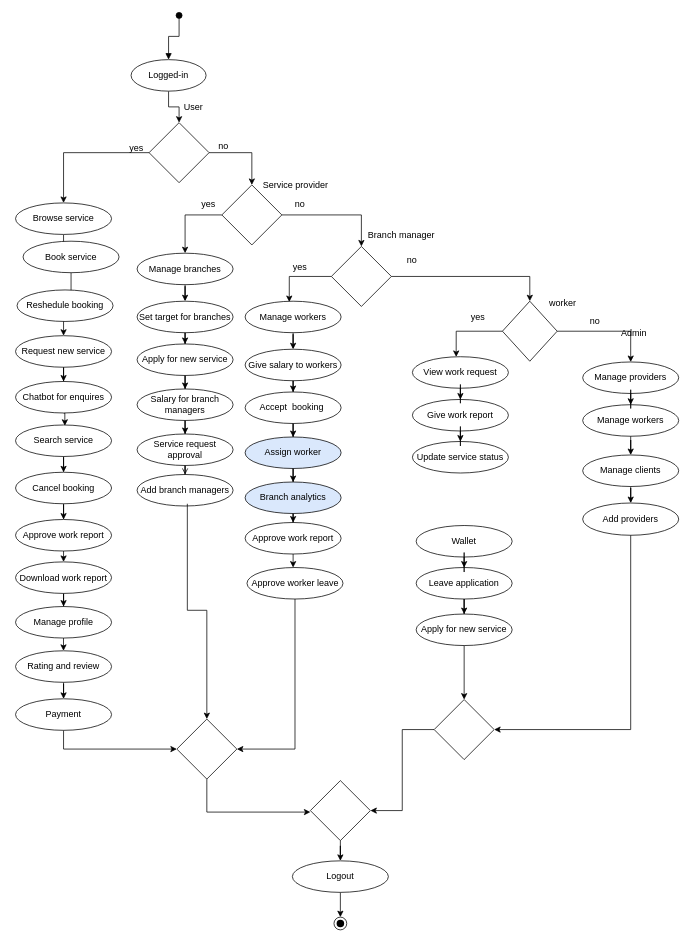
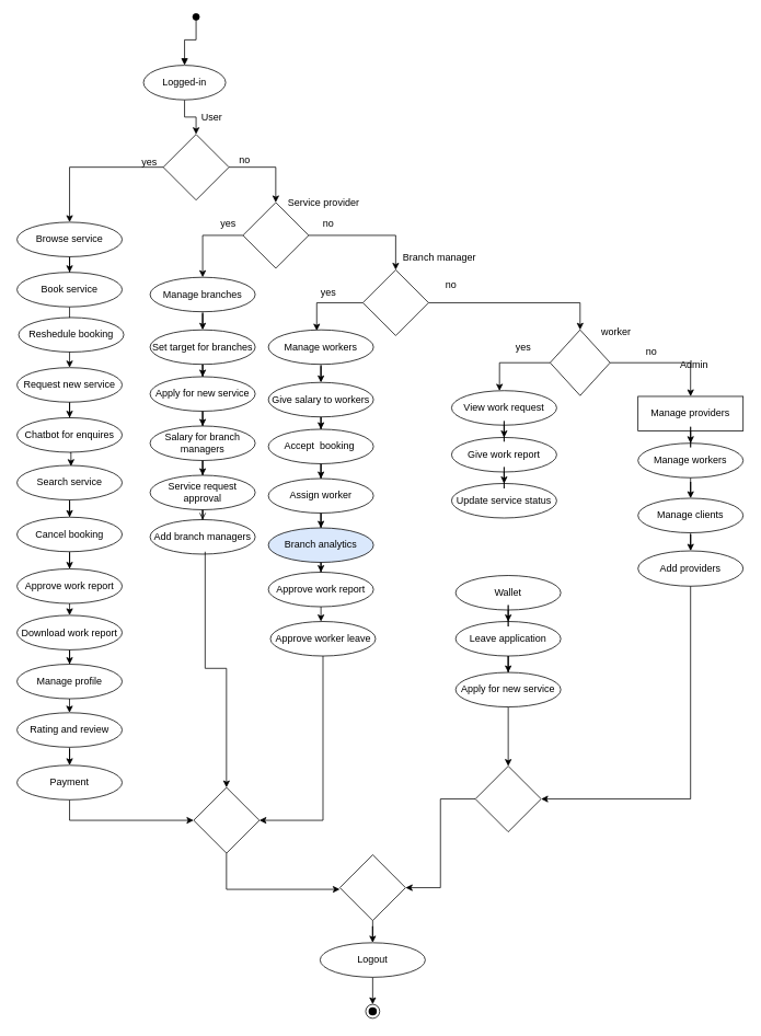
  <mxCell id="0" />
  <mxCell id="1" parent="0" />
  <mxCell id="2" value="" style="html=1;verticalAlign=bottom;startArrow=oval;endArrow=block;startSize=8;edgeStyle=elbowEdgeStyle;elbow=vertical;curved=0;rounded=0;entryX=0.5;entryY=0;entryDx=0;entryDy=0;" parent="1" target="4" edge="1"><mxGeometry relative="1" as="geometry"><mxPoint x="238" y="20" as="sourcePoint" /><mxPoint x="301" y="76" as="targetPoint" /><Array as="points"><mxPoint x="361" y="48" /></Array></mxGeometry></mxCell>
  <mxCell id="3" value="" style="edgeStyle=orthogonalEdgeStyle;rounded=0;orthogonalLoop=1;jettySize=auto;html=1;" parent="1" source="4" target="7" edge="1"><mxGeometry relative="1" as="geometry" /></mxCell>
  <mxCell id="4" value="Logged-in" style="ellipse;whiteSpace=wrap;html=1;" parent="1" vertex="1"><mxGeometry x="174" y="79" width="100" height="42" as="geometry" /></mxCell>
  <mxCell id="5" style="edgeStyle=orthogonalEdgeStyle;rounded=0;orthogonalLoop=1;jettySize=auto;html=1;entryX=0.5;entryY=0;entryDx=0;entryDy=0;" parent="1" source="7" target="10" edge="1"><mxGeometry relative="1" as="geometry" /></mxCell>
  <mxCell id="6" style="edgeStyle=orthogonalEdgeStyle;rounded=0;orthogonalLoop=1;jettySize=auto;html=1;exitX=1;exitY=0.5;exitDx=0;exitDy=0;" parent="1" source="7" target="22" edge="1"><mxGeometry relative="1" as="geometry"><mxPoint x="325.333" y="247.333" as="targetPoint" /></mxGeometry></mxCell>
  <mxCell id="7" value="" style="rhombus;whiteSpace=wrap;html=1;" parent="1" vertex="1"><mxGeometry x="198" y="163" width="80" height="80" as="geometry" /></mxCell>
  <mxCell id="8" value="User" style="text;html=1;align=center;verticalAlign=middle;resizable=0;points=[];autosize=1;strokeColor=none;fillColor=none;" parent="1" vertex="1"><mxGeometry x="235" y="129" width="43" height="26" as="geometry" /></mxCell>
  <mxCell id="9" value="" style="edgeStyle=orthogonalEdgeStyle;rounded=0;orthogonalLoop=1;jettySize=auto;html=1;" parent="1" source="10" target="12" edge="1"><mxGeometry relative="1" as="geometry" /></mxCell>
  <mxCell id="10" value="Browse service" style="ellipse;whiteSpace=wrap;html=1;" parent="1" vertex="1"><mxGeometry x="20" y="270" width="128" height="42" as="geometry" /></mxCell>
  <mxCell id="11" value="" style="edgeStyle=orthogonalEdgeStyle;rounded=0;orthogonalLoop=1;jettySize=auto;html=1;" edge="1" parent="1" source="12" target="71"><mxGeometry relative="1" as="geometry" /></mxCell>
- <mxCell id="12" value="Book service" style="ellipse;whiteSpace=wrap;html=1;" parent="1" vertex="1"><mxGeometry x="30" y="321" width="128" height="42" as="geometry" /></mxCell>
+ <mxCell id="12" value="Book service" style="ellipse;whiteSpace=wrap;html=1;" parent="1" vertex="1"><mxGeometry x="20" y="331" width="128" height="42" as="geometry" /></mxCell>
  <mxCell id="13" value="" style="edgeStyle=orthogonalEdgeStyle;rounded=0;orthogonalLoop=1;jettySize=auto;html=1;exitX=0.5;exitY=1;exitDx=0;exitDy=0;" parent="1" source="66" target="33" edge="1"><mxGeometry relative="1" as="geometry" /></mxCell>
  <mxCell id="14" value="yes" style="text;html=1;align=center;verticalAlign=middle;resizable=0;points=[];autosize=1;strokeColor=none;fillColor=none;" parent="1" vertex="1"><mxGeometry x="162" y="184" width="37" height="26" as="geometry" /></mxCell>
  <mxCell id="15" value="" style="group" parent="1" vertex="1" connectable="0"><mxGeometry x="444.5" y="1189" width="17" height="50" as="geometry" /></mxCell>
  <mxCell id="16" value="" style="ellipse;whiteSpace=wrap;html=1;aspect=fixed;" parent="15" vertex="1"><mxGeometry y="33" width="17" height="17" as="geometry" /></mxCell>
  <mxCell id="17" value="" style="shape=ellipse;fillColor=#000000;strokeColor=none;html=1;sketch=0;" parent="15" vertex="1"><mxGeometry x="3.5" y="36.5" width="10" height="10" as="geometry" /></mxCell>
  <mxCell id="18" value="" style="endArrow=classic;html=1;rounded=0;exitX=0.5;exitY=1;exitDx=0;exitDy=0;entryX=0.5;entryY=0;entryDx=0;entryDy=0;" parent="15" target="16" edge="1"><mxGeometry width="50" height="50" relative="1" as="geometry"><mxPoint x="8.5" as="sourcePoint" /><mxPoint x="52" y="-9" as="targetPoint" /></mxGeometry></mxCell>
  <mxCell id="19" value="no" style="text;html=1;align=center;verticalAlign=middle;resizable=0;points=[];autosize=1;strokeColor=none;fillColor=none;" parent="1" vertex="1"><mxGeometry x="281" y="181" width="31" height="26" as="geometry" /></mxCell>
  <mxCell id="20" style="edgeStyle=orthogonalEdgeStyle;rounded=0;orthogonalLoop=1;jettySize=auto;html=1;exitX=0;exitY=0.5;exitDx=0;exitDy=0;entryX=0.5;entryY=0;entryDx=0;entryDy=0;" parent="1" source="22" target="76" edge="1"><mxGeometry relative="1" as="geometry"><mxPoint x="246.8" y="337.6" as="targetPoint" /></mxGeometry></mxCell>
  <mxCell id="21" style="edgeStyle=orthogonalEdgeStyle;rounded=0;orthogonalLoop=1;jettySize=auto;html=1;entryX=0.5;entryY=0;entryDx=0;entryDy=0;" parent="1" source="22" target="28" edge="1"><mxGeometry relative="1" as="geometry" /></mxCell>
  <mxCell id="22" value="" style="rhombus;whiteSpace=wrap;html=1;" parent="1" vertex="1"><mxGeometry x="295" y="246" width="80" height="80" as="geometry" /></mxCell>
  <mxCell id="23" value="Service provider" style="text;html=1;align=center;verticalAlign=middle;resizable=0;points=[];autosize=1;strokeColor=none;fillColor=none;" parent="1" vertex="1"><mxGeometry x="340" y="233" width="105" height="26" as="geometry" /></mxCell>
  <mxCell id="24" value="yes" style="text;html=1;align=center;verticalAlign=middle;resizable=0;points=[];autosize=1;strokeColor=none;fillColor=none;" parent="1" vertex="1"><mxGeometry x="258" y="259" width="37" height="26" as="geometry" /></mxCell>
  <mxCell id="25" value="no" style="text;html=1;align=center;verticalAlign=middle;resizable=0;points=[];autosize=1;strokeColor=none;fillColor=none;" parent="1" vertex="1"><mxGeometry x="383" y="259" width="31" height="26" as="geometry" /></mxCell>
  <mxCell id="26" style="edgeStyle=orthogonalEdgeStyle;rounded=0;orthogonalLoop=1;jettySize=auto;html=1;entryX=0.5;entryY=0;entryDx=0;entryDy=0;" edge="1" parent="1" source="28" target="45"><mxGeometry relative="1" as="geometry" /></mxCell>
  <mxCell id="27" value="" style="edgeStyle=orthogonalEdgeStyle;rounded=0;orthogonalLoop=1;jettySize=auto;html=1;entryX=0.46;entryY=0.025;entryDx=0;entryDy=0;entryPerimeter=0;exitX=0;exitY=0.5;exitDx=0;exitDy=0;" edge="1" parent="1" source="28" target="88"><mxGeometry relative="1" as="geometry" /></mxCell>
  <mxCell id="28" value="" style="rhombus;whiteSpace=wrap;html=1;" parent="1" vertex="1"><mxGeometry x="441" y="328" width="80" height="80" as="geometry" /></mxCell>
  <mxCell id="29" value="worker" style="text;html=1;align=center;verticalAlign=middle;resizable=0;points=[];autosize=1;strokeColor=none;fillColor=none;" parent="1" vertex="1"><mxGeometry x="722" y="391" width="54" height="26" as="geometry" /></mxCell>
  <mxCell id="30" value="yes" style="text;html=1;align=center;verticalAlign=middle;resizable=0;points=[];autosize=1;strokeColor=none;fillColor=none;" parent="1" vertex="1"><mxGeometry x="380" y="343" width="37" height="26" as="geometry" /></mxCell>
  <mxCell id="31" value="Logout" style="ellipse;whiteSpace=wrap;html=1;" parent="1" vertex="1"><mxGeometry x="389" y="1147" width="128" height="42" as="geometry" /></mxCell>
  <mxCell id="32" style="edgeStyle=orthogonalEdgeStyle;rounded=0;orthogonalLoop=1;jettySize=auto;html=1;entryX=0;entryY=0.525;entryDx=0;entryDy=0;entryPerimeter=0;exitX=0.5;exitY=1;exitDx=0;exitDy=0;" edge="1" parent="1" source="33" target="110"><mxGeometry relative="1" as="geometry"><mxPoint x="275" y="1154.952" as="targetPoint" /></mxGeometry></mxCell>
  <mxCell id="33" value="" style="rhombus;whiteSpace=wrap;html=1;" parent="1" vertex="1"><mxGeometry x="235" y="958" width="80" height="80" as="geometry" /></mxCell>
  <mxCell id="34" value="" style="group" vertex="1" connectable="0" parent="1"><mxGeometry x="776" y="415" width="128" height="298" as="geometry" /></mxCell>
  <mxCell id="35" value="no" style="text;html=1;align=center;verticalAlign=middle;resizable=0;points=[];autosize=1;strokeColor=none;fillColor=none;" parent="34" vertex="1"><mxGeometry width="31" height="26" as="geometry" /></mxCell>
  <mxCell id="36" value="Admin" style="text;html=1;align=center;verticalAlign=middle;resizable=0;points=[];autosize=1;strokeColor=none;fillColor=none;" parent="34" vertex="1"><mxGeometry x="42" y="16" width="52" height="26" as="geometry" /></mxCell>
- <mxCell id="37" value="Manage providers" style="ellipse;whiteSpace=wrap;html=1;" parent="34" vertex="1"><mxGeometry y="67" width="128" height="42" as="geometry" /></mxCell>
+ <mxCell id="37" value="Manage providers" style="whiteSpace=wrap;html=1;rounded=0;" parent="34" vertex="1"><mxGeometry y="67" width="128" height="42" as="geometry" /></mxCell>
  <mxCell id="38" value="Manage workers" style="ellipse;whiteSpace=wrap;html=1;" parent="34" vertex="1"><mxGeometry y="124" width="128" height="42" as="geometry" /></mxCell>
  <mxCell id="39" value="" style="edgeStyle=orthogonalEdgeStyle;rounded=0;orthogonalLoop=1;jettySize=auto;html=1;" parent="34" source="37" target="38" edge="1"><mxGeometry relative="1" as="geometry" /></mxCell>
  <mxCell id="40" value="Manage clients" style="ellipse;whiteSpace=wrap;html=1;" parent="34" vertex="1"><mxGeometry y="191" width="128" height="42" as="geometry" /></mxCell>
  <mxCell id="41" value="" style="edgeStyle=orthogonalEdgeStyle;rounded=0;orthogonalLoop=1;jettySize=auto;html=1;" parent="34" source="38" target="40" edge="1"><mxGeometry relative="1" as="geometry" /></mxCell>
  <mxCell id="42" value="Add providers" style="ellipse;whiteSpace=wrap;html=1;" parent="34" vertex="1"><mxGeometry y="255" width="128" height="43" as="geometry" /></mxCell>
  <mxCell id="43" value="" style="edgeStyle=orthogonalEdgeStyle;rounded=0;orthogonalLoop=1;jettySize=auto;html=1;" parent="34" source="40" target="42" edge="1"><mxGeometry relative="1" as="geometry" /></mxCell>
  <mxCell id="44" style="edgeStyle=orthogonalEdgeStyle;rounded=0;orthogonalLoop=1;jettySize=auto;html=1;entryX=0.5;entryY=0;entryDx=0;entryDy=0;" edge="1" parent="1" source="45" target="37"><mxGeometry relative="1" as="geometry" /></mxCell>
  <mxCell id="45" value="" style="rhombus;whiteSpace=wrap;html=1;" vertex="1" parent="1"><mxGeometry x="669" y="401" width="73" height="80" as="geometry" /></mxCell>
  <mxCell id="46" value="no" style="text;html=1;align=center;verticalAlign=middle;resizable=0;points=[];autosize=1;strokeColor=none;fillColor=none;" vertex="1" parent="1"><mxGeometry x="532" y="333" width="31" height="26" as="geometry" /></mxCell>
  <mxCell id="47" value="yes" style="text;html=1;align=center;verticalAlign=middle;resizable=0;points=[];autosize=1;strokeColor=none;fillColor=none;" vertex="1" parent="1"><mxGeometry x="617" y="409" width="37" height="26" as="geometry" /></mxCell>
  <mxCell id="48" value="" style="group" vertex="1" connectable="0" parent="1"><mxGeometry x="549" y="475" width="128" height="155" as="geometry" /></mxCell>
  <mxCell id="49" value="View work request" style="ellipse;whiteSpace=wrap;html=1;" parent="48" vertex="1"><mxGeometry width="128" height="42" as="geometry" /></mxCell>
  <mxCell id="50" value="Give work report" style="ellipse;whiteSpace=wrap;html=1;" parent="48" vertex="1"><mxGeometry y="57" width="128" height="42" as="geometry" /></mxCell>
  <mxCell id="51" value="" style="edgeStyle=orthogonalEdgeStyle;rounded=0;orthogonalLoop=1;jettySize=auto;html=1;entryX=0.5;entryY=0;entryDx=0;entryDy=0;" parent="48" source="49" target="50" edge="1"><mxGeometry relative="1" as="geometry" /></mxCell>
  <mxCell id="52" value="Update service status" style="ellipse;whiteSpace=wrap;html=1;" parent="48" vertex="1"><mxGeometry y="113" width="128" height="42" as="geometry" /></mxCell>
  <mxCell id="53" value="" style="edgeStyle=orthogonalEdgeStyle;rounded=0;orthogonalLoop=1;jettySize=auto;html=1;" parent="48" source="50" target="52" edge="1"><mxGeometry relative="1" as="geometry" /></mxCell>
  <mxCell id="54" style="edgeStyle=orthogonalEdgeStyle;rounded=0;orthogonalLoop=1;jettySize=auto;html=1;entryX=0.456;entryY=0.006;entryDx=0;entryDy=0;entryPerimeter=0;exitX=0;exitY=0.5;exitDx=0;exitDy=0;" parent="1" source="45" target="49" edge="1"><mxGeometry relative="1" as="geometry" /></mxCell>
  <mxCell id="55" value="Reshedule booking" style="ellipse;whiteSpace=wrap;html=1;" vertex="1" parent="1"><mxGeometry x="22" y="386" width="128" height="42" as="geometry" /></mxCell>
  <mxCell id="56" value="" style="group" vertex="1" connectable="0" parent="1"><mxGeometry x="20" y="566" width="128" height="407" as="geometry" /></mxCell>
  <mxCell id="57" value="Search service" style="ellipse;whiteSpace=wrap;html=1;" parent="56" vertex="1"><mxGeometry width="128" height="42" as="geometry" /></mxCell>
  <mxCell id="58" value="Cancel booking" style="ellipse;whiteSpace=wrap;html=1;" parent="56" vertex="1"><mxGeometry y="63" width="128" height="42" as="geometry" /></mxCell>
  <mxCell id="59" value="" style="edgeStyle=orthogonalEdgeStyle;rounded=0;orthogonalLoop=1;jettySize=auto;html=1;" parent="56" source="57" target="58" edge="1"><mxGeometry relative="1" as="geometry" /></mxCell>
  <mxCell id="60" value="Approve work report" style="ellipse;whiteSpace=wrap;html=1;" parent="56" vertex="1"><mxGeometry y="126" width="128" height="42" as="geometry" /></mxCell>
  <mxCell id="61" value="" style="edgeStyle=orthogonalEdgeStyle;rounded=0;orthogonalLoop=1;jettySize=auto;html=1;entryX=0.5;entryY=0;entryDx=0;entryDy=0;" parent="56" source="58" target="60" edge="1"><mxGeometry relative="1" as="geometry" /></mxCell>
  <mxCell id="62" value="" style="edgeStyle=orthogonalEdgeStyle;rounded=0;orthogonalLoop=1;jettySize=auto;html=1;entryX=0.5;entryY=0;entryDx=0;entryDy=0;" edge="1" parent="56" source="63" target="65"><mxGeometry relative="1" as="geometry" /></mxCell>
  <mxCell id="63" value="Download work report" style="ellipse;whiteSpace=wrap;html=1;" parent="56" vertex="1"><mxGeometry y="182.5" width="128" height="42" as="geometry" /></mxCell>
  <mxCell id="64" value="" style="edgeStyle=orthogonalEdgeStyle;rounded=0;orthogonalLoop=1;jettySize=auto;html=1;" edge="1" parent="56"><mxGeometry relative="1" as="geometry"><mxPoint x="63.93" y="284" as="sourcePoint" /><mxPoint x="63.93" y="301" as="targetPoint" /></mxGeometry></mxCell>
  <mxCell id="65" value="Manage profile" style="ellipse;whiteSpace=wrap;html=1;" parent="56" vertex="1"><mxGeometry y="242" width="128" height="42" as="geometry" /></mxCell>
  <mxCell id="66" value="Payment" style="ellipse;whiteSpace=wrap;html=1;" parent="56" vertex="1"><mxGeometry y="365" width="128" height="42" as="geometry" /></mxCell>
  <mxCell id="67" value="" style="edgeStyle=orthogonalEdgeStyle;rounded=0;orthogonalLoop=1;jettySize=auto;html=1;" parent="56" source="68" target="66" edge="1"><mxGeometry relative="1" as="geometry" /></mxCell>
  <mxCell id="68" value="Rating and review" style="ellipse;whiteSpace=wrap;html=1;" parent="56" vertex="1"><mxGeometry y="301" width="128" height="42" as="geometry" /></mxCell>
  <mxCell id="69" value="" style="endArrow=classic;html=1;rounded=0;entryX=0.5;entryY=0;entryDx=0;entryDy=0;exitX=0.5;exitY=1;exitDx=0;exitDy=0;" edge="1" parent="56" source="60" target="63"><mxGeometry width="50" height="50" relative="1" as="geometry"><mxPoint x="136" y="207" as="sourcePoint" /><mxPoint x="186" y="157" as="targetPoint" /></mxGeometry></mxCell>
  <mxCell id="70" value="" style="edgeStyle=orthogonalEdgeStyle;rounded=0;orthogonalLoop=1;jettySize=auto;html=1;" edge="1" parent="1" source="71" target="73"><mxGeometry relative="1" as="geometry" /></mxCell>
  <mxCell id="71" value="Request new service" style="ellipse;whiteSpace=wrap;html=1;" vertex="1" parent="1"><mxGeometry x="20" y="447" width="128" height="42" as="geometry" /></mxCell>
  <mxCell id="72" value="" style="edgeStyle=orthogonalEdgeStyle;rounded=0;orthogonalLoop=1;jettySize=auto;html=1;exitX=0.5;exitY=1;exitDx=0;exitDy=0;" edge="1" parent="1" source="73"><mxGeometry relative="1" as="geometry"><mxPoint x="85.74" y="525" as="sourcePoint" /><mxPoint x="85.74" y="567" as="targetPoint" /></mxGeometry></mxCell>
  <mxCell id="73" value="Chatbot for enquires" style="ellipse;whiteSpace=wrap;html=1;" vertex="1" parent="1"><mxGeometry x="20" y="508" width="128" height="42" as="geometry" /></mxCell>
  <mxCell id="74" value="Branch manager" style="text;html=1;align=center;verticalAlign=middle;resizable=0;points=[];autosize=1;strokeColor=none;fillColor=none;" vertex="1" parent="1"><mxGeometry x="479" y="300" width="110" height="26" as="geometry" /></mxCell>
  <mxCell id="75" value="" style="group" vertex="1" connectable="0" parent="1"><mxGeometry x="182" y="337" width="128" height="337" as="geometry" /></mxCell>
  <mxCell id="76" value="Manage branches" style="ellipse;whiteSpace=wrap;html=1;" parent="75" vertex="1"><mxGeometry width="128" height="42" as="geometry" /></mxCell>
  <mxCell id="77" value="" style="edgeStyle=orthogonalEdgeStyle;rounded=0;orthogonalLoop=1;jettySize=auto;html=1;entryX=0.5;entryY=0;entryDx=0;entryDy=0;" edge="1" parent="75" source="78" target="81"><mxGeometry relative="1" as="geometry" /></mxCell>
  <mxCell id="78" value="Set target for branches" style="ellipse;whiteSpace=wrap;html=1;" parent="75" vertex="1"><mxGeometry y="64" width="128" height="42" as="geometry" /></mxCell>
  <mxCell id="79" value="" style="edgeStyle=orthogonalEdgeStyle;rounded=0;orthogonalLoop=1;jettySize=auto;html=1;" parent="75" source="76" target="78" edge="1"><mxGeometry relative="1" as="geometry" /></mxCell>
  <mxCell id="80" value="" style="edgeStyle=orthogonalEdgeStyle;rounded=0;orthogonalLoop=1;jettySize=auto;html=1;entryX=0.5;entryY=0;entryDx=0;entryDy=0;" edge="1" parent="75" source="81" target="83"><mxGeometry relative="1" as="geometry" /></mxCell>
  <mxCell id="81" value="Apply for new service" style="ellipse;whiteSpace=wrap;html=1;" parent="75" vertex="1"><mxGeometry y="121" width="128" height="42" as="geometry" /></mxCell>
  <mxCell id="82" value="" style="edgeStyle=orthogonalEdgeStyle;rounded=0;orthogonalLoop=1;jettySize=auto;html=1;entryX=0.5;entryY=0;entryDx=0;entryDy=0;" edge="1" parent="75" source="83" target="85"><mxGeometry relative="1" as="geometry" /></mxCell>
  <mxCell id="83" value="Salary for branch managers" style="ellipse;whiteSpace=wrap;html=1;" parent="75" vertex="1"><mxGeometry y="181" width="128" height="42" as="geometry" /></mxCell>
  <mxCell id="84" value="" style="edgeStyle=orthogonalEdgeStyle;rounded=0;orthogonalLoop=1;jettySize=auto;html=1;endArrow=open;" edge="1" parent="75" source="85" target="86"><mxGeometry relative="1" as="geometry" /></mxCell>
  <mxCell id="85" value="Service request approval" style="ellipse;whiteSpace=wrap;html=1;" parent="75" vertex="1"><mxGeometry y="241" width="128" height="42" as="geometry" /></mxCell>
  <mxCell id="86" value="Add branch managers" style="ellipse;whiteSpace=wrap;html=1;" parent="75" vertex="1"><mxGeometry y="295" width="128" height="42" as="geometry" /></mxCell>
  <mxCell id="87" value="" style="group" vertex="1" connectable="0" parent="1"><mxGeometry x="326" y="401" width="128" height="337" as="geometry" /></mxCell>
  <mxCell id="88" value="Manage workers" style="ellipse;whiteSpace=wrap;html=1;" vertex="1" parent="87"><mxGeometry width="128" height="42" as="geometry" /></mxCell>
  <mxCell id="89" value="" style="edgeStyle=orthogonalEdgeStyle;rounded=0;orthogonalLoop=1;jettySize=auto;html=1;entryX=0.5;entryY=0;entryDx=0;entryDy=0;" edge="1" parent="87" source="90" target="93"><mxGeometry relative="1" as="geometry" /></mxCell>
  <mxCell id="90" value="Give salary to workers" style="ellipse;whiteSpace=wrap;html=1;" vertex="1" parent="87"><mxGeometry y="64" width="128" height="42" as="geometry" /></mxCell>
  <mxCell id="91" value="" style="edgeStyle=orthogonalEdgeStyle;rounded=0;orthogonalLoop=1;jettySize=auto;html=1;" edge="1" parent="87" source="88" target="90"><mxGeometry relative="1" as="geometry" /></mxCell>
  <mxCell id="92" value="" style="edgeStyle=orthogonalEdgeStyle;rounded=0;orthogonalLoop=1;jettySize=auto;html=1;" edge="1" parent="87" source="93" target="95"><mxGeometry relative="1" as="geometry" /></mxCell>
  <mxCell id="93" value="Accept&amp;nbsp; booking&amp;nbsp;" style="ellipse;whiteSpace=wrap;html=1;" vertex="1" parent="87"><mxGeometry y="121" width="128" height="42" as="geometry" /></mxCell>
  <mxCell id="94" value="" style="edgeStyle=orthogonalEdgeStyle;rounded=0;orthogonalLoop=1;jettySize=auto;html=1;entryX=0.5;entryY=0;entryDx=0;entryDy=0;" edge="1" parent="87" source="95" target="97"><mxGeometry relative="1" as="geometry" /></mxCell>
- <mxCell id="95" value="Assign worker" style="ellipse;whiteSpace=wrap;html=1;fillColor=#dae8fc;" vertex="1" parent="87"><mxGeometry y="181" width="128" height="42" as="geometry" /></mxCell>
+ <mxCell id="95" value="Assign worker" style="ellipse;whiteSpace=wrap;html=1;" vertex="1" parent="87"><mxGeometry y="181" width="128" height="42" as="geometry" /></mxCell>
  <mxCell id="96" value="" style="edgeStyle=orthogonalEdgeStyle;rounded=0;orthogonalLoop=1;jettySize=auto;html=1;" edge="1" parent="87" source="97" target="98"><mxGeometry relative="1" as="geometry" /></mxCell>
  <mxCell id="97" value="Branch analytics" style="ellipse;whiteSpace=wrap;html=1;fillColor=#dae8fc;" vertex="1" parent="87"><mxGeometry y="241" width="128" height="42" as="geometry" /></mxCell>
  <mxCell id="98" value="Approve work report" style="ellipse;whiteSpace=wrap;html=1;" vertex="1" parent="87"><mxGeometry y="295" width="128" height="42" as="geometry" /></mxCell>
  <mxCell id="99" value="" style="group" vertex="1" connectable="0" parent="1"><mxGeometry x="554" y="643" width="128" height="155" as="geometry" /></mxCell>
  <mxCell id="100" value="Wallet" style="ellipse;whiteSpace=wrap;html=1;" vertex="1" parent="99"><mxGeometry y="57" width="128" height="42" as="geometry" /></mxCell>
  <mxCell id="101" value="Leave application" style="ellipse;whiteSpace=wrap;html=1;" vertex="1" parent="99"><mxGeometry y="113" width="128" height="42" as="geometry" /></mxCell>
  <mxCell id="102" value="" style="edgeStyle=orthogonalEdgeStyle;rounded=0;orthogonalLoop=1;jettySize=auto;html=1;" edge="1" parent="99" source="100" target="101"><mxGeometry relative="1" as="geometry" /></mxCell>
  <mxCell id="103" style="edgeStyle=orthogonalEdgeStyle;rounded=0;orthogonalLoop=1;jettySize=auto;html=1;entryX=1;entryY=0.5;entryDx=0;entryDy=0;exitX=0.5;exitY=1;exitDx=0;exitDy=0;" edge="1" parent="1" source="104" target="33"><mxGeometry relative="1" as="geometry" /></mxCell>
  <mxCell id="104" value="Approve worker leave" style="ellipse;whiteSpace=wrap;html=1;" vertex="1" parent="1"><mxGeometry x="328.5" y="756" width="128" height="42" as="geometry" /></mxCell>
  <mxCell id="105" value="" style="edgeStyle=orthogonalEdgeStyle;rounded=0;orthogonalLoop=1;jettySize=auto;html=1;" edge="1" parent="1" source="98" target="104"><mxGeometry relative="1" as="geometry"><Array as="points"><mxPoint x="390" y="763" /><mxPoint x="390" y="763" /></Array></mxGeometry></mxCell>
  <mxCell id="106" value="" style="edgeStyle=orthogonalEdgeStyle;rounded=0;orthogonalLoop=1;jettySize=auto;html=1;" edge="1" parent="1" source="107" target="112"><mxGeometry relative="1" as="geometry" /></mxCell>
  <mxCell id="107" value="Apply for new service" style="ellipse;whiteSpace=wrap;html=1;" vertex="1" parent="1"><mxGeometry x="554" y="818" width="128" height="42" as="geometry" /></mxCell>
  <mxCell id="108" value="" style="edgeStyle=orthogonalEdgeStyle;rounded=0;orthogonalLoop=1;jettySize=auto;html=1;" edge="1" parent="1" source="101" target="107"><mxGeometry relative="1" as="geometry" /></mxCell>
  <mxCell id="109" value="" style="edgeStyle=orthogonalEdgeStyle;rounded=0;orthogonalLoop=1;jettySize=auto;html=1;" edge="1" parent="1" source="110" target="31"><mxGeometry relative="1" as="geometry" /></mxCell>
  <mxCell id="110" value="" style="rhombus;whiteSpace=wrap;html=1;" vertex="1" parent="1"><mxGeometry x="413" y="1040" width="80" height="80" as="geometry" /></mxCell>
  <mxCell id="111" style="edgeStyle=orthogonalEdgeStyle;rounded=0;orthogonalLoop=1;jettySize=auto;html=1;entryX=1;entryY=0.5;entryDx=0;entryDy=0;" edge="1" parent="1" source="112" target="110"><mxGeometry relative="1" as="geometry" /></mxCell>
  <mxCell id="112" value="" style="rhombus;whiteSpace=wrap;html=1;" vertex="1" parent="1"><mxGeometry x="578" y="932" width="80" height="80" as="geometry" /></mxCell>
  <mxCell id="113" style="edgeStyle=orthogonalEdgeStyle;rounded=0;orthogonalLoop=1;jettySize=auto;html=1;" edge="1" parent="1"><mxGeometry relative="1" as="geometry"><mxPoint x="249" y="671" as="sourcePoint" /><mxPoint x="275" y="958" as="targetPoint" /><Array as="points"><mxPoint x="249" y="813" /><mxPoint x="275" y="813" /></Array></mxGeometry></mxCell>
  <mxCell id="114" style="edgeStyle=orthogonalEdgeStyle;rounded=0;orthogonalLoop=1;jettySize=auto;html=1;entryX=1;entryY=0.5;entryDx=0;entryDy=0;" edge="1" parent="1" source="42" target="112"><mxGeometry relative="1" as="geometry"><Array as="points"><mxPoint x="840" y="972" /></Array></mxGeometry></mxCell>
